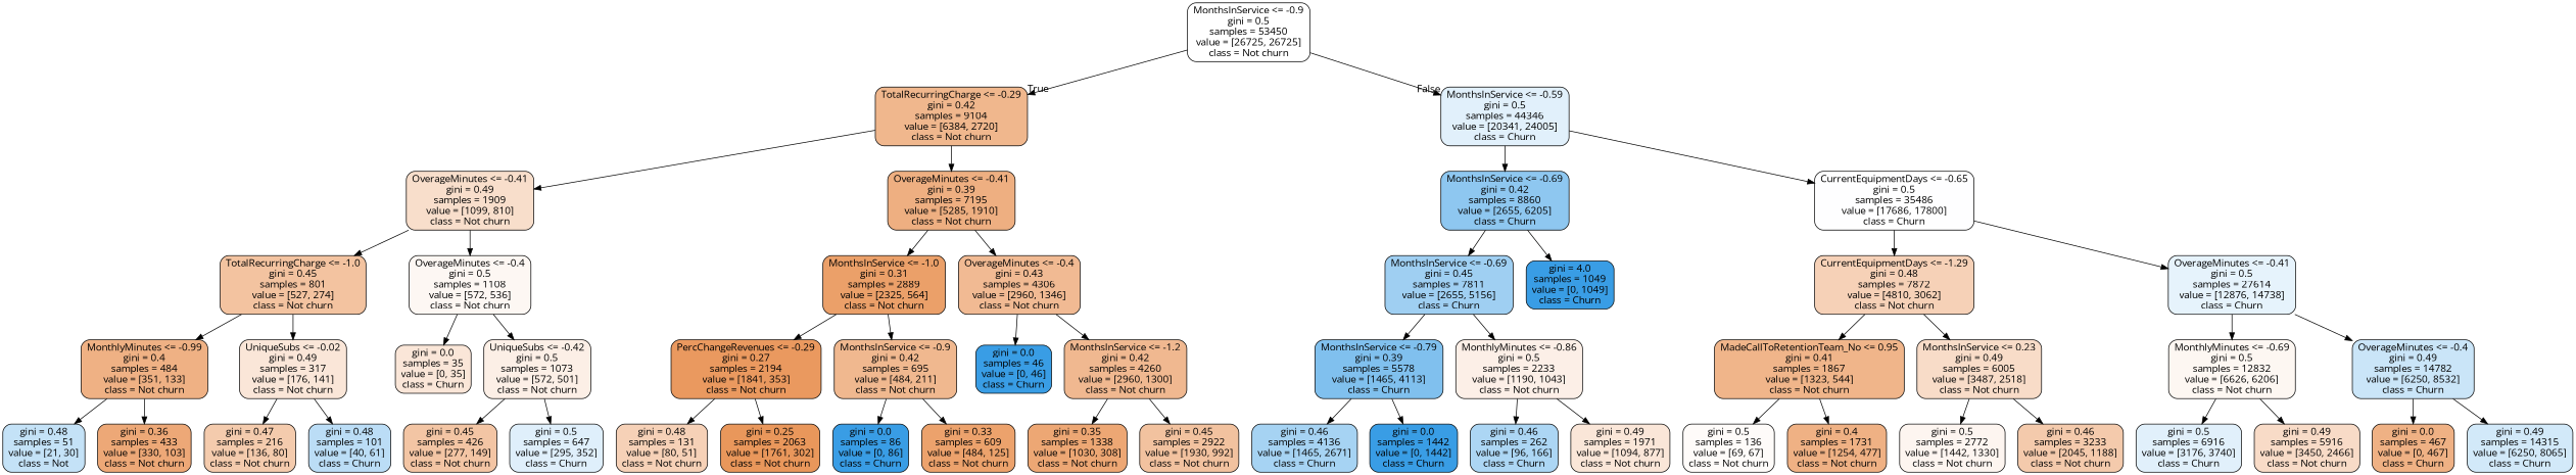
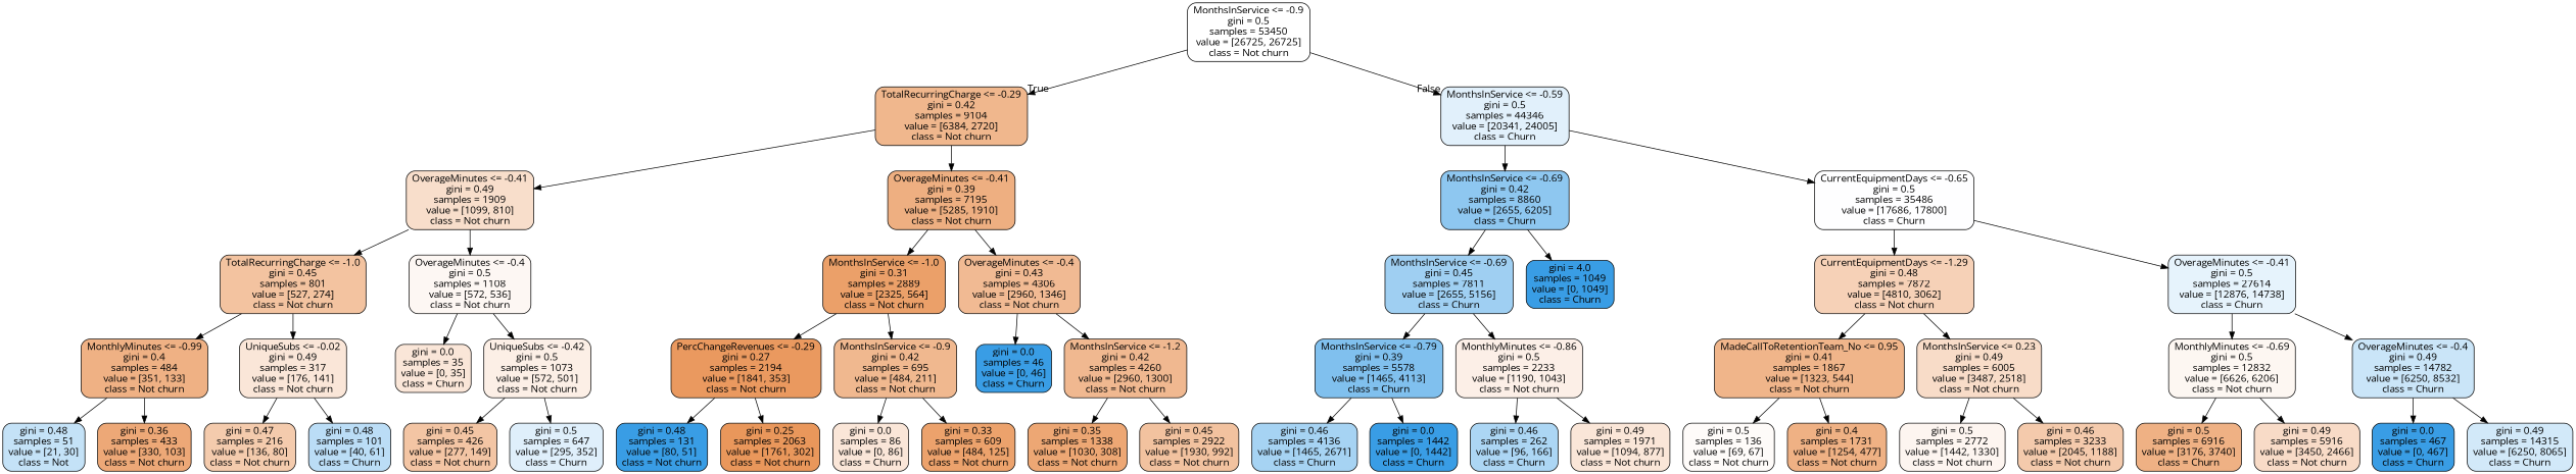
  digraph {
    fontname="Open Sans"
    node [color=black fillcolor="#399de5" fontname="Open Sans" shape=box style="filled, rounded"]
    edge [fontname="Open Sans"]
    n1 [fillcolor="#ffffff" label="MonthsInService <= -0.9\ngini = 0.5\nsamples = 53450\nvalue = [26725, 26725]\nclass = Not churn"]
    n2 [fillcolor="#f0b78d" label="TotalRecurringCharge <= -0.29\ngini = 0.42\nsamples = 9104\nvalue = [6384, 2720]\nclass = Not churn"]
    n3 [fillcolor="#e1f0fb" label="MonthsInService <= -0.59\ngini = 0.5\nsamples = 44346\nvalue = [20341, 24005]\nclass = Churn"]
    n4 [fillcolor="#f8decb" label="OverageMinutes <= -0.41\ngini = 0.49\nsamples = 1909\nvalue = [1099, 810]\nclass = Not churn"]
    n5 [fillcolor="#eeaf81" label="OverageMinutes <= -0.41\ngini = 0.39\nsamples = 7195\nvalue = [5285, 1910]\nclass = Not churn"]
    n6 [fillcolor="#8ec7f0" label="MonthsInService <= -0.69\ngini = 0.42\nsamples = 8860\nvalue = [2655, 6205]\nclass = Churn"]
    n7 [fillcolor="#fefeff" label="CurrentEquipmentDays <= -0.65\ngini = 0.5\nsamples = 35486\nvalue = [17686, 17800]\nclass = Churn"]
    n8 [fillcolor="#f3c3a0" label="TotalRecurringCharge <= -1.0\ngini = 0.45\nsamples = 801\nvalue = [527, 274]\nclass = Not churn"]
    n9 [fillcolor="#fdf7f3" label="OverageMinutes <= -0.4\ngini = 0.5\nsamples = 1108\nvalue = [572, 536]\nclass = Not churn"]
    n10 [fillcolor="#eba069" label="MonthsInService <= -1.0\ngini = 0.31\nsamples = 2889\nvalue = [2325, 564]\nclass = Not churn"]
    n11 [fillcolor="#f1ba93" label="OverageMinutes <= -0.4\ngini = 0.43\nsamples = 4306\nvalue = [2960, 1346]\nclass = Not churn"]
    n12 [fillcolor="#efb184" label="MonthlyMinutes <= -0.99\ngini = 0.4\nsamples = 484\nvalue = [351, 133]\nclass = Not churn"]
    n13 [fillcolor="#fae6d8" label="UniqueSubs <= -0.02\ngini = 0.49\nsamples = 317\nvalue = [176, 141]\nclass = Not churn"]
    n14 [fillcolor="#fae6d8" label="gini = 0.0\nsamples = 35\nvalue = [0, 35]\nclass = Churn"]
    n15 [fillcolor="#fcefe6" label="UniqueSubs <= -0.42\ngini = 0.5\nsamples = 1073\nvalue = [572, 501]\nclass = Not churn"]
    n16 [fillcolor="#c4e2f7" label="gini = 0.48\nsamples = 51\nvalue = [21, 30]\nclass = Not"]
    n17 [fillcolor="#eda877" label="gini = 0.36\nsamples = 433\nvalue = [330, 103]\nclass = Not churn"]
    n18 [fillcolor="#f4cbad" label="gini = 0.47\nsamples = 216\nvalue = [136, 80]\nclass = Not churn"]
    n19 [fillcolor="#bbddf6" label="gini = 0.48\nsamples = 101\nvalue = [40, 61]\nclass = Churn"]
    n20 [fillcolor="#f3c5a4" label="gini = 0.45\nsamples = 426\nvalue = [277, 149]\nclass = Not churn"]
    n21 [fillcolor="#dfeffb" label="gini = 0.5\nsamples = 647\nvalue = [295, 352]\nclass = Churn"]
    n22 [fillcolor="#ea995f" label="PercChangeRevenues <= -0.29\ngini = 0.27\nsamples = 2194\nvalue = [1841, 353]\nclass = Not churn"]
    n23 [fillcolor="#f0b88f" label="MonthsInService <= -0.9\ngini = 0.42\nsamples = 695\nvalue = [484, 211]\nclass = Not churn"]
    n24 [label="gini = 0.0\nsamples = 46\nvalue = [0, 46]\nclass = Churn"]
    n25 [fillcolor="#f0b890" label="MonthsInService <= -1.2\ngini = 0.42\nsamples = 4260\nvalue = [2960, 1300]\nclass = Not churn"]
-   n26 [fillcolor="#f6d1b7" label="gini = 0.48\nsamples = 131\nvalue = [80, 51]\nclass = Not churn"]
+   n26 [label="gini = 0.48\nsamples = 131\nvalue = [80, 51]\nclass = Not churn"]
    n27 [fillcolor="#e9975b" label="gini = 0.25\nsamples = 2063\nvalue = [1761, 302]\nclass = Not churn"]
-   n28 [label="gini = 0.0\nsamples = 86\nvalue = [0, 86]\nclass = Churn"]
+   n28 [fillcolor="#fae6d8" label="gini = 0.0\nsamples = 86\nvalue = [0, 86]\nclass = Churn"]
    n29 [fillcolor="#eca26c" label="gini = 0.33\nsamples = 609\nvalue = [484, 125]\nclass = Not churn"]
    n30 [fillcolor="#eda774" label="gini = 0.35\nsamples = 1338\nvalue = [1030, 308]\nclass = Not churn"]
    n31 [fillcolor="#f2c29f" label="gini = 0.45\nsamples = 2922\nvalue = [1930, 992]\nclass = Not churn"]
    n32 [fillcolor="#9fcff2" label="MonthsInService <= -0.69\ngini = 0.45\nsamples = 7811\nvalue = [2655, 5156]\nclass = Churn"]
    n33 [label="gini = 4.0\nsamples = 1049\nvalue = [0, 1049]\nclass = Churn"]
    n34 [fillcolor="#f6d1b7" label="CurrentEquipmentDays <= -1.29\ngini = 0.48\nsamples = 7872\nvalue = [4810, 3062]\nclass = Not churn"]
    n35 [fillcolor="#e6f3fc" label="OverageMinutes <= -0.41\ngini = 0.5\nsamples = 27614\nvalue = [12876, 14738]\nclass = Churn"]
    n36 [fillcolor="#80c0ee" label="MonthsInService <= -0.79\ngini = 0.39\nsamples = 5578\nvalue = [1465, 4113]\nclass = Churn"]
    n37 [fillcolor="#fcefe7" label="MonthlyMinutes <= -0.86\ngini = 0.5\nsamples = 2233\nvalue = [1190, 1043]\nclass = Not churn"]
    n38 [fillcolor="#a6d3f3" label="gini = 0.46\nsamples = 4136\nvalue = [1465, 2671]\nclass = Churn"]
    n39 [label="gini = 0.0\nsamples = 1442\nvalue = [0, 1442]\nclass = Churn"]
    n40 [fillcolor="#acd6f4" label="gini = 0.46\nsamples = 262\nvalue = [96, 166]\nclass = Churn"]
    n41 [fillcolor="#fae6d8" label="gini = 0.49\nsamples = 1971\nvalue = [1094, 877]\nclass = Not churn"]
    n42 [fillcolor="#f0b58a" label="MadeCallToRetentionTeam_No <= 0.95\ngini = 0.41\nsamples = 1867\nvalue = [1323, 544]\nclass = Not churn"]
    n43 [fillcolor="#f8dcc8" label="MonthsInService <= 0.23\ngini = 0.49\nsamples = 6005\nvalue = [3487, 2518]\nclass = Not churn"]
    n44 [fillcolor="#fdf7f2" label="MonthlyMinutes <= -0.69\ngini = 0.5\nsamples = 12832\nvalue = [6626, 6206]\nclass = Not churn"]
    n45 [fillcolor="#cae5f8" label="OverageMinutes <= -0.4\ngini = 0.49\nsamples = 14782\nvalue = [6250, 8532]\nclass = Churn"]
    n46 [fillcolor="#fefbf9" label="gini = 0.5\nsamples = 136\nvalue = [69, 67]\nclass = Not churn"]
    n47 [fillcolor="#efb184" label="gini = 0.4\nsamples = 1731\nvalue = [1254, 477]\nclass = Not churn"]
    n48 [fillcolor="#fdf5f0" label="gini = 0.5\nsamples = 2772\nvalue = [1442, 1330]\nclass = Not churn"]
    n49 [fillcolor="#f4caac" label="gini = 0.46\nsamples = 3233\nvalue = [2045, 1188]\nclass = Not churn"]
-   n50 [fillcolor="#e1f0fb" label="gini = 0.5\nsamples = 6916\nvalue = [3176, 3740]\nclass = Churn"]
+   n50 [fillcolor="#efb184" label="gini = 0.5\nsamples = 6916\nvalue = [3176, 3740]\nclass = Churn"]
    n51 [fillcolor="#f8dbc7" label="gini = 0.49\nsamples = 5916\nvalue = [3450, 2466]\nclass = Not churn"]
-   n52 [fillcolor="#efb184" label="gini = 0.0\nsamples = 467\nvalue = [0, 467]\nclass = Churn"]
+   n52 [label="gini = 0.0\nsamples = 467\nvalue = [0, 467]\nclass = Churn"]
    n53 [fillcolor="#d2e9f9" label="gini = 0.49\nsamples = 14315\nvalue = [6250, 8065]\nclass = Churn"]
    n1 -> n2 [headlabel=True labelangle=45 labeldistance=2.5]
    n1 -> n3 [headlabel=False labelangle=-45 labeldistance=2.5]
    n2 -> n4
    n2 -> n5
    n3 -> n6
    n3 -> n7
    n4 -> n8
    n4 -> n9
    n5 -> n10
    n5 -> n11
    n6 -> n32
    n6 -> n33
    n7 -> n34
    n7 -> n35
    n8 -> n12
    n8 -> n13
    n9 -> n14
    n9 -> n15
    n10 -> n22
    n10 -> n23
    n11 -> n24
    n11 -> n25
    n12 -> n16
    n12 -> n17
    n13 -> n18
    n13 -> n19
    n15 -> n20
    n15 -> n21
    n22 -> n26
    n22 -> n27
    n23 -> n28
    n23 -> n29
    n25 -> n30
    n25 -> n31
    n32 -> n36
    n32 -> n37
    n34 -> n42
    n34 -> n43
    n35 -> n44
    n35 -> n45
    n36 -> n38
    n36 -> n39
    n37 -> n40
    n37 -> n41
    n42 -> n46
    n42 -> n47
    n43 -> n48
    n43 -> n49
    n44 -> n50
    n44 -> n51
    n45 -> n52
    n45 -> n53
  }
